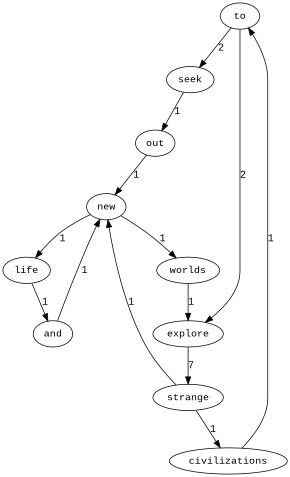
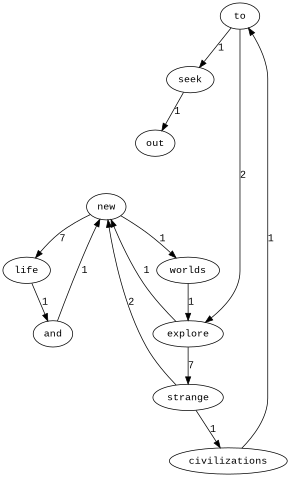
  digraph {
    fontname="Liberation Mono"
    node [fontname="Liberation Mono"]
    edge [fontname="Liberation Mono"]
    to
    seek
    explore
    out
    strange
    new
    civilizations
    life
    worlds
    and
-   to -> seek [label=2]
+   to -> seek [label=1]
    to -> explore [label=2]
    seek -> out [label=1]
    explore -> strange [label=7]
-   out -> new [label=1]
-   strange -> new [label=1]
+   explore -> new [label=1]
+   strange -> new [label=2]
    strange -> civilizations [label=1]
-   new -> life [label=1]
+   new -> life [label=7]
    new -> worlds [label=1]
    civilizations -> to [label=1]
    life -> and [label=1]
    worlds -> explore [label=1]
    and -> new [label=1]
  }
